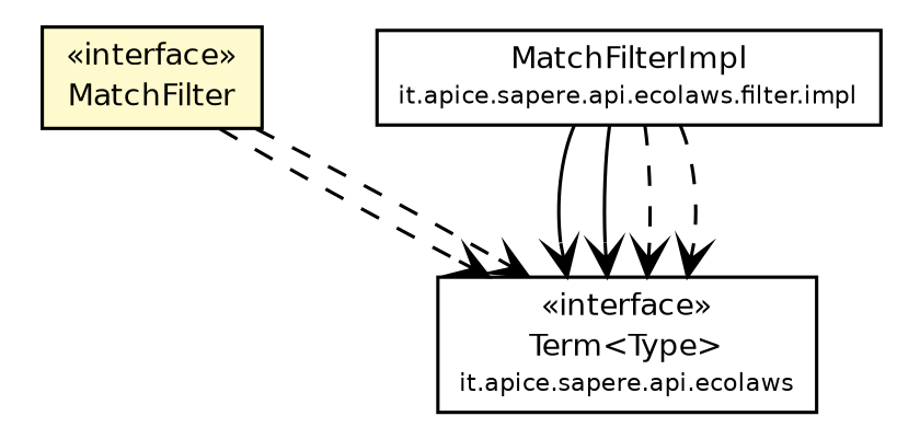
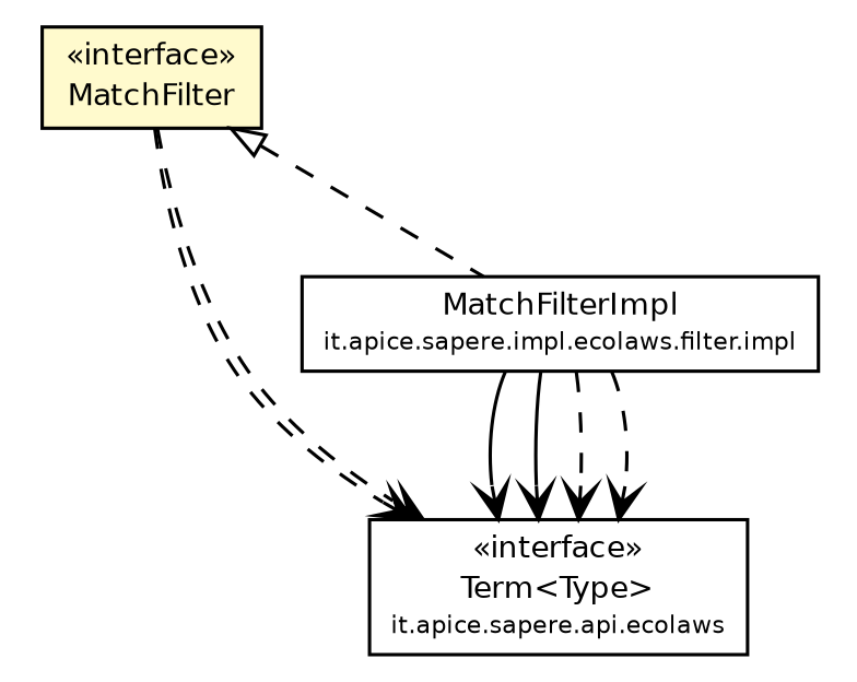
  digraph {
    node [fontcolor=black fontname=Helvetica fontsize=9.0 shape=plaintext]
    edge [arrowhead=open color=black fontcolor=black fontname=Helvetica fontsize=10.0 headport=p labelfontname=Helvetica labelfontsize=10 style=dashed tailport=p]
    n1 [label=<<table border="0" cellborder="1" cellspacing="0" cellpadding="2" port="p" href="../Term.html"> 		<tr><td><table border="0" cellspacing="0" cellpadding="1"> 			<tr><td> &laquo;interface&raquo; </td></tr> 			<tr><td> Term&lt;Type&gt; </td></tr> 			<tr><td><font point-size="7.0"> it.apice.sapere.api.ecolaws </font></td></tr> 		</table></td></tr> 		</table>>]
    n2 [label=<<table border="0" cellborder="1" cellspacing="0" cellpadding="2" port="p" bgcolor="lemonChiffon" href="./MatchFilter.html"> 		<tr><td><table border="0" cellspacing="0" cellpadding="1"> 			<tr><td> &laquo;interface&raquo; </td></tr> 			<tr><td> MatchFilter </td></tr> 		</table></td></tr> 		</table>>]
-   n3 [label=<<table border="0" cellborder="1" cellspacing="0" cellpadding="2" port="p" href="../filter/impl/MatchFilterImpl.html"> 		<tr><td><table border="0" cellspacing="0" cellpadding="1"> 			<tr><td> MatchFilterImpl </td></tr> 			<tr><td><font point-size="7.0"> it.apice.sapere.api.ecolaws.filter.impl </font></td></tr> 		</table></td></tr> 		</table>>]
+   n3 [label=<<table border="0" cellborder="1" cellspacing="0" cellpadding="2" port="p" href="../filter/impl/MatchFilterImpl.html"> 		<tr><td><table border="0" cellspacing="0" cellpadding="1"> 			<tr><td> MatchFilterImpl </td></tr> 			<tr><td><font point-size="7.0"> it.apice.sapere.impl.ecolaws.filter.impl </font></td></tr> 		</table></td></tr> 		</table>>]
    n2 -> n1
    n2 -> n1
+   n2 -> n3 [arrowtail=empty dir=back fontsize=10 arrowhead="" color="" fontcolor=""]
    n3 -> n1 [style=""]
    n3 -> n1 [style=""]
    n3 -> n1
    n3 -> n1
  }
